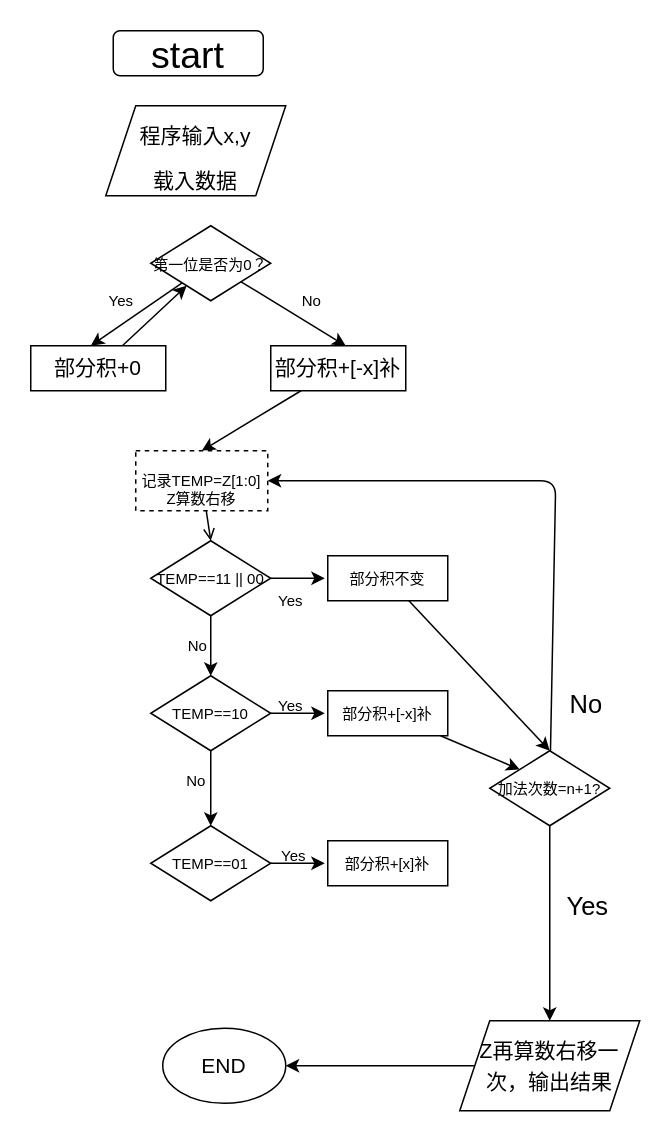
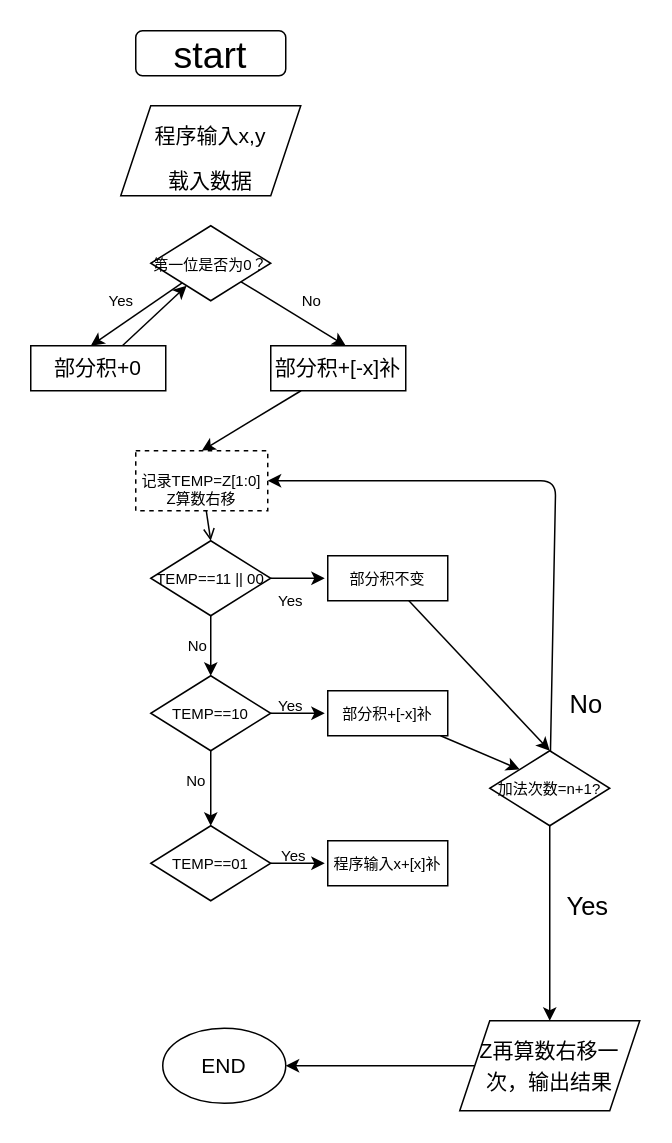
  <mxCell id="0" />
  <mxCell id="1" parent="0" />
- <mxCell id="2" value="&lt;font style=&quot;font-size: 25px&quot;&gt;start&lt;/font&gt;" style="rounded=1;whiteSpace=wrap;html=1;" vertex="1" parent="1"><mxGeometry x="75" y="20" width="100" height="30" as="geometry" /></mxCell>
- <mxCell id="3" value="&lt;font style=&quot;font-size: 14px&quot;&gt;程序输入x,y&lt;br&gt;载入数据&lt;br&gt;&lt;/font&gt;" style="shape=parallelogram;perimeter=parallelogramPerimeter;whiteSpace=wrap;html=1;fixedSize=1;fontSize=25;" vertex="1" parent="1"><mxGeometry x="70" y="70" width="120" height="60" as="geometry" /></mxCell>
+ <mxCell id="2" value="&lt;font style=&quot;font-size: 25px&quot;&gt;start&lt;/font&gt;" style="rounded=1;whiteSpace=wrap;html=1;" vertex="1" parent="1"><mxGeometry x="90" y="20" width="100" height="30" as="geometry" /></mxCell>
+ <mxCell id="3" value="&lt;font style=&quot;font-size: 14px&quot;&gt;程序输入x,y&lt;br&gt;载入数据&lt;br&gt;&lt;/font&gt;" style="shape=parallelogram;perimeter=parallelogramPerimeter;whiteSpace=wrap;html=1;fixedSize=1;fontSize=25;" vertex="1" parent="1"><mxGeometry x="80" y="70" width="120" height="60" as="geometry" /></mxCell>
  <mxCell id="4" style="edgeStyle=none;html=1;fontSize=14;" edge="1" parent="1" source="6"><mxGeometry relative="1" as="geometry"><mxPoint x="60" y="230" as="targetPoint" /></mxGeometry></mxCell>
  <mxCell id="5" style="edgeStyle=none;html=1;fontSize=14;" edge="1" parent="1" source="6"><mxGeometry relative="1" as="geometry"><mxPoint x="230" y="230" as="targetPoint" /></mxGeometry></mxCell>
  <mxCell id="6" value="&lt;font style=&quot;font-size: 10px&quot;&gt;第一位是否为0？&lt;br&gt;&lt;/font&gt;" style="rhombus;whiteSpace=wrap;html=1;fontSize=14;" vertex="1" parent="1"><mxGeometry x="100" y="150" width="80" height="50" as="geometry" /></mxCell>
  <mxCell id="7" style="edgeStyle=none;html=1;fontSize=10;" edge="1" parent="1" source="8" target="6"><mxGeometry relative="1" as="geometry"><mxPoint x="120" y="300" as="targetPoint" /></mxGeometry></mxCell>
  <mxCell id="8" value="部分积+0&lt;br&gt;" style="rounded=0;whiteSpace=wrap;html=1;fontSize=14;" vertex="1" parent="1"><mxGeometry x="20" y="230" width="90" height="30" as="geometry" /></mxCell>
  <mxCell id="9" style="edgeStyle=none;html=1;fontSize=10;entryX=0.5;entryY=0;entryDx=0;entryDy=0;" edge="1" parent="1" source="10" target="34"><mxGeometry relative="1" as="geometry"><mxPoint x="140" y="290" as="targetPoint" /></mxGeometry></mxCell>
  <mxCell id="10" value="部分积+[-x]补" style="rounded=0;whiteSpace=wrap;html=1;fontSize=14;" vertex="1" parent="1"><mxGeometry x="180" y="230" width="90" height="30" as="geometry" /></mxCell>
  <mxCell id="11" style="edgeStyle=none;html=1;fontSize=10;" edge="1" parent="1" source="13"><mxGeometry relative="1" as="geometry"><mxPoint x="140" y="450" as="targetPoint" /></mxGeometry></mxCell>
  <mxCell id="12" style="edgeStyle=none;html=1;fontSize=10;" edge="1" parent="1" source="13"><mxGeometry relative="1" as="geometry"><mxPoint x="216" y="385" as="targetPoint" /></mxGeometry></mxCell>
  <mxCell id="13" value="TEMP==11 || 00" style="rhombus;whiteSpace=wrap;html=1;fontSize=10;" vertex="1" parent="1"><mxGeometry x="100" y="360" width="80" height="50" as="geometry" /></mxCell>
  <mxCell id="14" value="Yes" style="text;html=1;align=center;verticalAlign=middle;resizable=0;points=[];autosize=1;strokeColor=none;fillColor=none;fontSize=10;" vertex="1" parent="1"><mxGeometry x="65" y="190" width="30" height="20" as="geometry" /></mxCell>
  <mxCell id="15" value="No" style="text;html=1;align=center;verticalAlign=middle;resizable=0;points=[];autosize=1;strokeColor=none;fillColor=none;fontSize=10;" vertex="1" parent="1"><mxGeometry x="192" y="190" width="30" height="20" as="geometry" /></mxCell>
  <mxCell id="16" value="No" style="text;html=1;align=center;verticalAlign=middle;resizable=0;points=[];autosize=1;strokeColor=none;fillColor=none;fontSize=10;" vertex="1" parent="1"><mxGeometry x="116" y="420" width="30" height="20" as="geometry" /></mxCell>
  <mxCell id="17" style="edgeStyle=none;html=1;fontSize=10;" edge="1" parent="1" source="19"><mxGeometry relative="1" as="geometry"><mxPoint x="140" y="550" as="targetPoint" /></mxGeometry></mxCell>
  <mxCell id="18" style="edgeStyle=none;html=1;fontSize=10;" edge="1" parent="1" source="19"><mxGeometry relative="1" as="geometry"><mxPoint x="216" y="475" as="targetPoint" /></mxGeometry></mxCell>
  <mxCell id="19" value="TEMP==10" style="rhombus;whiteSpace=wrap;html=1;fontSize=10;" vertex="1" parent="1"><mxGeometry x="100" y="450" width="80" height="50" as="geometry" /></mxCell>
  <mxCell id="20" value="No" style="text;html=1;align=center;verticalAlign=middle;resizable=0;points=[];autosize=1;strokeColor=none;fillColor=none;fontSize=10;" vertex="1" parent="1"><mxGeometry x="115" y="510" width="30" height="20" as="geometry" /></mxCell>
  <mxCell id="21" value="Yes" style="text;html=1;align=center;verticalAlign=middle;resizable=0;points=[];autosize=1;strokeColor=none;fillColor=none;fontSize=10;" vertex="1" parent="1"><mxGeometry x="178" y="460" width="30" height="20" as="geometry" /></mxCell>
  <mxCell id="22" style="edgeStyle=none;html=1;fontSize=10;" edge="1" parent="1" source="23"><mxGeometry relative="1" as="geometry"><mxPoint x="216" y="575" as="targetPoint" /></mxGeometry></mxCell>
  <mxCell id="23" value="TEMP==01" style="rhombus;whiteSpace=wrap;html=1;fontSize=10;" vertex="1" parent="1"><mxGeometry x="100" y="550" width="80" height="50" as="geometry" /></mxCell>
  <mxCell id="24" value="Yes" style="text;html=1;align=center;verticalAlign=middle;resizable=0;points=[];autosize=1;strokeColor=none;fillColor=none;fontSize=10;" vertex="1" parent="1"><mxGeometry x="180" y="560" width="30" height="20" as="geometry" /></mxCell>
  <mxCell id="25" style="edgeStyle=none;html=1;entryX=0;entryY=0;entryDx=0;entryDy=0;fontSize=10;" edge="1" parent="1" source="26" target="31"><mxGeometry relative="1" as="geometry" /></mxCell>
  <mxCell id="26" value="部分积+[-x]补" style="rounded=0;whiteSpace=wrap;html=1;fontSize=10;" vertex="1" parent="1"><mxGeometry x="218" y="460" width="80" height="30" as="geometry" /></mxCell>
- <mxCell id="27" value="部分积+[x]补" style="rounded=0;whiteSpace=wrap;html=1;fontSize=10;" vertex="1" parent="1"><mxGeometry x="218" y="560" width="80" height="30" as="geometry" /></mxCell>
+ <mxCell id="27" value="程序输入x+[x]补" style="rounded=0;whiteSpace=wrap;html=1;fontSize=10;" vertex="1" parent="1"><mxGeometry x="218" y="560" width="80" height="30" as="geometry" /></mxCell>
  <mxCell id="28" style="edgeStyle=none;html=1;fontSize=10;entryX=1;entryY=0.5;entryDx=0;entryDy=0;" edge="1" parent="1" source="31" target="34"><mxGeometry relative="1" as="geometry"><mxPoint x="366" y="320" as="targetPoint" /><Array as="points"><mxPoint x="370" y="320" /></Array></mxGeometry></mxCell>
  <mxCell id="29" style="edgeStyle=none;html=1;fontSize=10;" edge="1" parent="1" source="31"><mxGeometry relative="1" as="geometry"><mxPoint x="366" y="680" as="targetPoint" /></mxGeometry></mxCell>
  <mxCell id="30" value="Yes" style="edgeLabel;html=1;align=center;verticalAlign=middle;resizable=0;points=[];fontSize=17;" vertex="1" connectable="0" parent="29"><mxGeometry x="-0.169" y="5" relative="1" as="geometry"><mxPoint x="19" as="offset" /></mxGeometry></mxCell>
  <mxCell id="31" value="加法次数=n+1?" style="rhombus;whiteSpace=wrap;html=1;fontSize=10;" vertex="1" parent="1"><mxGeometry x="326" y="500" width="80" height="50" as="geometry" /></mxCell>
  <mxCell id="32" value="Yes" style="text;html=1;align=center;verticalAlign=middle;resizable=0;points=[];autosize=1;strokeColor=none;fillColor=none;fontSize=10;" vertex="1" parent="1"><mxGeometry x="178" y="390" width="30" height="20" as="geometry" /></mxCell>
  <mxCell id="33" style="edgeStyle=none;html=1;fontSize=10;entryX=0.5;entryY=0;entryDx=0;entryDy=0;endArrow=open;" edge="1" parent="1" source="34" target="13"><mxGeometry relative="1" as="geometry"><mxPoint x="134" y="360" as="targetPoint" /></mxGeometry></mxCell>
  <mxCell id="34" value="&lt;br&gt;记录TEMP=Z[1:0]&lt;br&gt;Z算数右移&lt;br&gt;" style="rounded=0;whiteSpace=wrap;html=1;fontSize=10;dashed=1;" vertex="1" parent="1"><mxGeometry x="90" y="300" width="88" height="40" as="geometry" /></mxCell>
  <mxCell id="35" style="edgeStyle=none;html=1;entryX=0.5;entryY=0;entryDx=0;entryDy=0;fontSize=10;" edge="1" parent="1" source="36" target="31"><mxGeometry relative="1" as="geometry" /></mxCell>
  <mxCell id="36" value="部分积不变" style="rounded=0;whiteSpace=wrap;html=1;fontSize=10;" vertex="1" parent="1"><mxGeometry x="218" y="370" width="80" height="30" as="geometry" /></mxCell>
  <mxCell id="37" value="&lt;font style=&quot;font-size: 17px&quot;&gt;No&lt;/font&gt;" style="text;html=1;align=center;verticalAlign=middle;resizable=0;points=[];autosize=1;strokeColor=none;fillColor=none;fontSize=10;" vertex="1" parent="1"><mxGeometry x="370" y="460" width="40" height="20" as="geometry" /></mxCell>
  <mxCell id="38" style="edgeStyle=none;html=1;fontSize=14;" edge="1" parent="1" source="39"><mxGeometry relative="1" as="geometry"><mxPoint x="190" y="710" as="targetPoint" /></mxGeometry></mxCell>
  <mxCell id="39" value="&lt;font style=&quot;font-size: 14px&quot;&gt;Z再算数右移一次，输出结果&lt;/font&gt;" style="shape=parallelogram;perimeter=parallelogramPerimeter;whiteSpace=wrap;html=1;fixedSize=1;fontSize=17;" vertex="1" parent="1"><mxGeometry x="306" y="680" width="120" height="60" as="geometry" /></mxCell>
  <mxCell id="40" value="END" style="ellipse;whiteSpace=wrap;html=1;fontSize=14;" vertex="1" parent="1"><mxGeometry x="108" y="685" width="82" height="50" as="geometry" /></mxCell>
